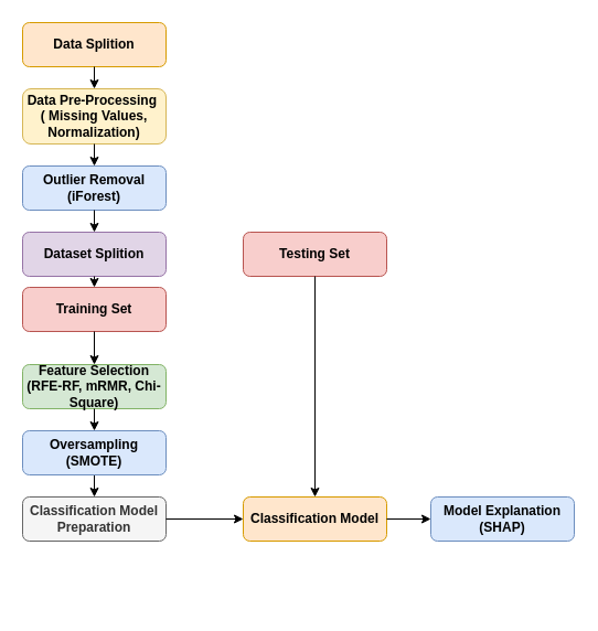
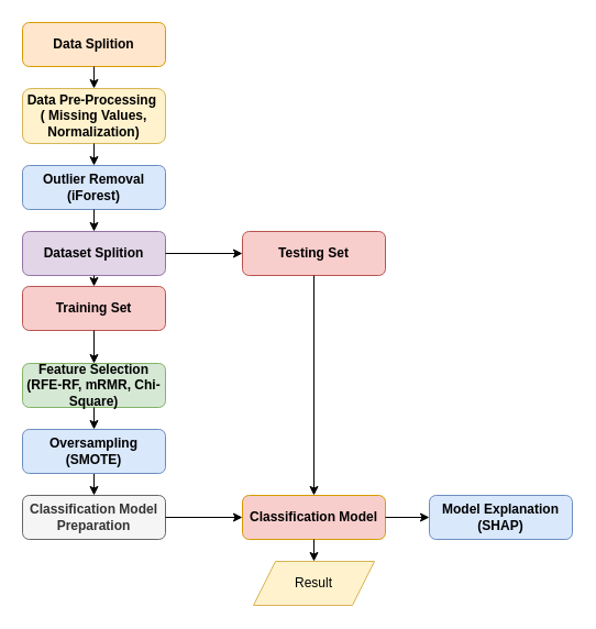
  <mxCell id="0" />
  <mxCell id="1" parent="0" />
  <mxCell id="2" value="&lt;b&gt;Data Splition&lt;/b&gt;" style="rounded=1;whiteSpace=wrap;html=1;fillColor=#ffe6cc;strokeColor=#d79b00;" parent="1" vertex="1"><mxGeometry x="20" y="20" width="130" height="40" as="geometry" /></mxCell>
  <mxCell id="3" value="&lt;b&gt;Data Pre-Processing&amp;nbsp;&lt;br&gt;( Missing Values, Normalization)&lt;br&gt;&lt;/b&gt;" style="rounded=1;whiteSpace=wrap;html=1;fillColor=#fff2cc;strokeColor=#d6b656;align=center;" parent="1" vertex="1"><mxGeometry x="20" y="80" width="130" height="50" as="geometry" /></mxCell>
  <mxCell id="4" style="edgeStyle=orthogonalEdgeStyle;rounded=0;orthogonalLoop=1;jettySize=auto;html=1;exitX=0.75;exitY=0;exitDx=0;exitDy=0;" parent="1" source="5" edge="1"><mxGeometry relative="1" as="geometry"><mxPoint x="118" y="220" as="targetPoint" /></mxGeometry></mxCell>
  <mxCell id="5" value="&lt;b&gt;Dataset Splition&lt;/b&gt;" style="rounded=1;whiteSpace=wrap;html=1;fillColor=#e1d5e7;strokeColor=#9673a6;" parent="1" vertex="1"><mxGeometry x="20" y="210" width="130" height="40" as="geometry" /></mxCell>
  <mxCell id="6" value="&lt;b&gt;Training Set&lt;/b&gt;" style="rounded=1;whiteSpace=wrap;html=1;fillColor=#f8cecc;strokeColor=#b85450;" parent="1" vertex="1"><mxGeometry x="20" y="260" width="130" height="40" as="geometry" /></mxCell>
  <mxCell id="7" value="&lt;b&gt;Testing Set&lt;/b&gt;" style="rounded=1;whiteSpace=wrap;html=1;fillColor=#f8cecc;strokeColor=#b85450;" parent="1" vertex="1"><mxGeometry x="220" y="210" width="130" height="40" as="geometry" /></mxCell>
  <mxCell id="8" value="&lt;b&gt;Feature Selection&lt;br&gt;(RFE-RF, mRMR, Chi-Square)&lt;br&gt;&lt;/b&gt;" style="rounded=1;whiteSpace=wrap;html=1;fillColor=#d5e8d4;strokeColor=#82b366;" parent="1" vertex="1"><mxGeometry x="20" y="330" width="130" height="40" as="geometry" /></mxCell>
  <mxCell id="9" value="&lt;b&gt;Classification Model Preparation&lt;/b&gt;" style="rounded=1;whiteSpace=wrap;html=1;fillColor=#f5f5f5;strokeColor=#666666;fontColor=#333333;" parent="1" vertex="1"><mxGeometry x="20" y="450" width="130" height="40" as="geometry" /></mxCell>
- <mxCell id="10" value="&lt;b&gt;Classification Model&lt;/b&gt;" style="rounded=1;whiteSpace=wrap;html=1;fillColor=#ffe6cc;strokeColor=#d79b00;" parent="1" vertex="1"><mxGeometry x="220" y="450" width="130" height="40" as="geometry" /></mxCell>
+ <mxCell id="10" value="&lt;b&gt;Classification Model&lt;/b&gt;" style="rounded=1;whiteSpace=wrap;html=1;fillColor=#f8cecc;strokeColor=#d79b00;" parent="1" vertex="1"><mxGeometry x="220" y="450" width="130" height="40" as="geometry" /></mxCell>
+ <mxCell id="11" value="Result" style="shape=parallelogram;perimeter=parallelogramPerimeter;whiteSpace=wrap;html=1;fixedSize=1;fillColor=#fff2cc;strokeColor=#d6b656;" parent="1" vertex="1"><mxGeometry x="230" y="510" width="110" height="40" as="geometry" /></mxCell>
  <mxCell id="12" value="" style="endArrow=classic;html=1;rounded=0;exitX=0.5;exitY=1;exitDx=0;exitDy=0;" parent="1" source="2" target="3" edge="1"><mxGeometry width="50" height="50" relative="1" as="geometry"><mxPoint x="100" y="310" as="sourcePoint" /><mxPoint x="150" y="260" as="targetPoint" /></mxGeometry></mxCell>
  <mxCell id="13" value="" style="endArrow=classic;html=1;rounded=0;exitX=0.5;exitY=1;exitDx=0;exitDy=0;entryX=0.5;entryY=0;entryDx=0;entryDy=0;" parent="1" source="3" target="21" edge="1"><mxGeometry width="50" height="50" relative="1" as="geometry"><mxPoint x="100" y="310" as="sourcePoint" /><mxPoint x="150" y="260" as="targetPoint" /></mxGeometry></mxCell>
  <mxCell id="14" value="" style="endArrow=classic;html=1;rounded=0;exitX=0.5;exitY=1;exitDx=0;exitDy=0;entryX=0.5;entryY=0;entryDx=0;entryDy=0;" parent="1" source="5" target="6" edge="1"><mxGeometry width="50" height="50" relative="1" as="geometry"><mxPoint x="100" y="310" as="sourcePoint" /><mxPoint x="150" y="260" as="targetPoint" /></mxGeometry></mxCell>
  <mxCell id="15" value="" style="endArrow=classic;html=1;rounded=0;exitX=0.5;exitY=1;exitDx=0;exitDy=0;entryX=0.5;entryY=0;entryDx=0;entryDy=0;" parent="1" source="6" target="8" edge="1"><mxGeometry width="50" height="50" relative="1" as="geometry"><mxPoint x="100" y="310" as="sourcePoint" /><mxPoint x="150" y="260" as="targetPoint" /></mxGeometry></mxCell>
  <mxCell id="16" value="" style="endArrow=classic;html=1;rounded=0;exitX=0.5;exitY=1;exitDx=0;exitDy=0;entryX=0.5;entryY=0;entryDx=0;entryDy=0;" parent="1" source="8" target="24" edge="1"><mxGeometry width="50" height="50" relative="1" as="geometry"><mxPoint x="100" y="310" as="sourcePoint" /><mxPoint x="150" y="260" as="targetPoint" /></mxGeometry></mxCell>
  <mxCell id="17" value="" style="endArrow=classic;html=1;rounded=0;exitX=1;exitY=0.5;exitDx=0;exitDy=0;entryX=0;entryY=0.5;entryDx=0;entryDy=0;" parent="1" source="9" target="10" edge="1"><mxGeometry width="50" height="50" relative="1" as="geometry"><mxPoint x="100" y="310" as="sourcePoint" /><mxPoint x="150" y="260" as="targetPoint" /></mxGeometry></mxCell>
+ <mxCell id="18" value="" style="endArrow=classic;html=1;rounded=0;exitX=1;exitY=0.5;exitDx=0;exitDy=0;entryX=0;entryY=0.5;entryDx=0;entryDy=0;" parent="1" source="5" target="7" edge="1"><mxGeometry width="50" height="50" relative="1" as="geometry"><mxPoint x="100" y="310" as="sourcePoint" /><mxPoint x="150" y="260" as="targetPoint" /></mxGeometry></mxCell>
  <mxCell id="19" value="" style="endArrow=classic;html=1;rounded=0;exitX=0.5;exitY=1;exitDx=0;exitDy=0;entryX=0.5;entryY=0;entryDx=0;entryDy=0;" parent="1" source="7" target="10" edge="1"><mxGeometry width="50" height="50" relative="1" as="geometry"><mxPoint x="100" y="310" as="sourcePoint" /><mxPoint x="150" y="260" as="targetPoint" /></mxGeometry></mxCell>
+ <mxCell id="20" value="" style="endArrow=classic;html=1;rounded=0;exitX=0.5;exitY=1;exitDx=0;exitDy=0;entryX=0.5;entryY=0;entryDx=0;entryDy=0;" parent="1" source="10" target="11" edge="1"><mxGeometry width="50" height="50" relative="1" as="geometry"><mxPoint x="100" y="310" as="sourcePoint" /><mxPoint x="150" y="260" as="targetPoint" /></mxGeometry></mxCell>
  <mxCell id="21" value="&lt;b&gt;Outlier Removal&lt;br&gt;(iForest)&lt;br&gt;&lt;/b&gt;" style="rounded=1;whiteSpace=wrap;html=1;fillColor=#dae8fc;strokeColor=#6c8ebf;align=center;" parent="1" vertex="1"><mxGeometry x="20" y="150" width="130" height="40" as="geometry" /></mxCell>
  <mxCell id="22" value="" style="endArrow=classic;html=1;rounded=0;exitX=0.5;exitY=1;exitDx=0;exitDy=0;entryX=0.5;entryY=0;entryDx=0;entryDy=0;exitPerimeter=0;" parent="1" source="21" target="5" edge="1"><mxGeometry width="50" height="50" relative="1" as="geometry"><mxPoint x="80" y="190" as="sourcePoint" /><mxPoint x="190" y="220" as="targetPoint" /></mxGeometry></mxCell>
  <mxCell id="23" style="edgeStyle=orthogonalEdgeStyle;rounded=0;orthogonalLoop=1;jettySize=auto;html=1;exitX=0.5;exitY=1;exitDx=0;exitDy=0;entryX=0.5;entryY=0;entryDx=0;entryDy=0;" parent="1" source="24" target="9" edge="1"><mxGeometry relative="1" as="geometry" /></mxCell>
  <mxCell id="24" value="&lt;b&gt;Oversampling&lt;br&gt;(SMOTE)&lt;br&gt;&lt;/b&gt;" style="rounded=1;whiteSpace=wrap;html=1;align=center;fillColor=#dae8fc;strokeColor=#6c8ebf;" parent="1" vertex="1"><mxGeometry x="20" y="390" width="130" height="40" as="geometry" /></mxCell>
  <mxCell id="25" value="&lt;b&gt;Model Explanation&lt;br&gt;(SHAP)&lt;br&gt;&lt;/b&gt;" style="rounded=1;whiteSpace=wrap;html=1;align=center;fillColor=#dae8fc;strokeColor=#6c8ebf;" vertex="1" parent="1"><mxGeometry x="390" y="450" width="130" height="40" as="geometry" /></mxCell>
  <mxCell id="26" value="" style="endArrow=classic;html=1;rounded=0;exitX=1;exitY=0.5;exitDx=0;exitDy=0;entryX=0;entryY=0.5;entryDx=0;entryDy=0;" edge="1" parent="1" source="10" target="25"><mxGeometry width="50" height="50" relative="1" as="geometry"><mxPoint x="100" y="410" as="sourcePoint" /><mxPoint x="150" y="360" as="targetPoint" /></mxGeometry></mxCell>
